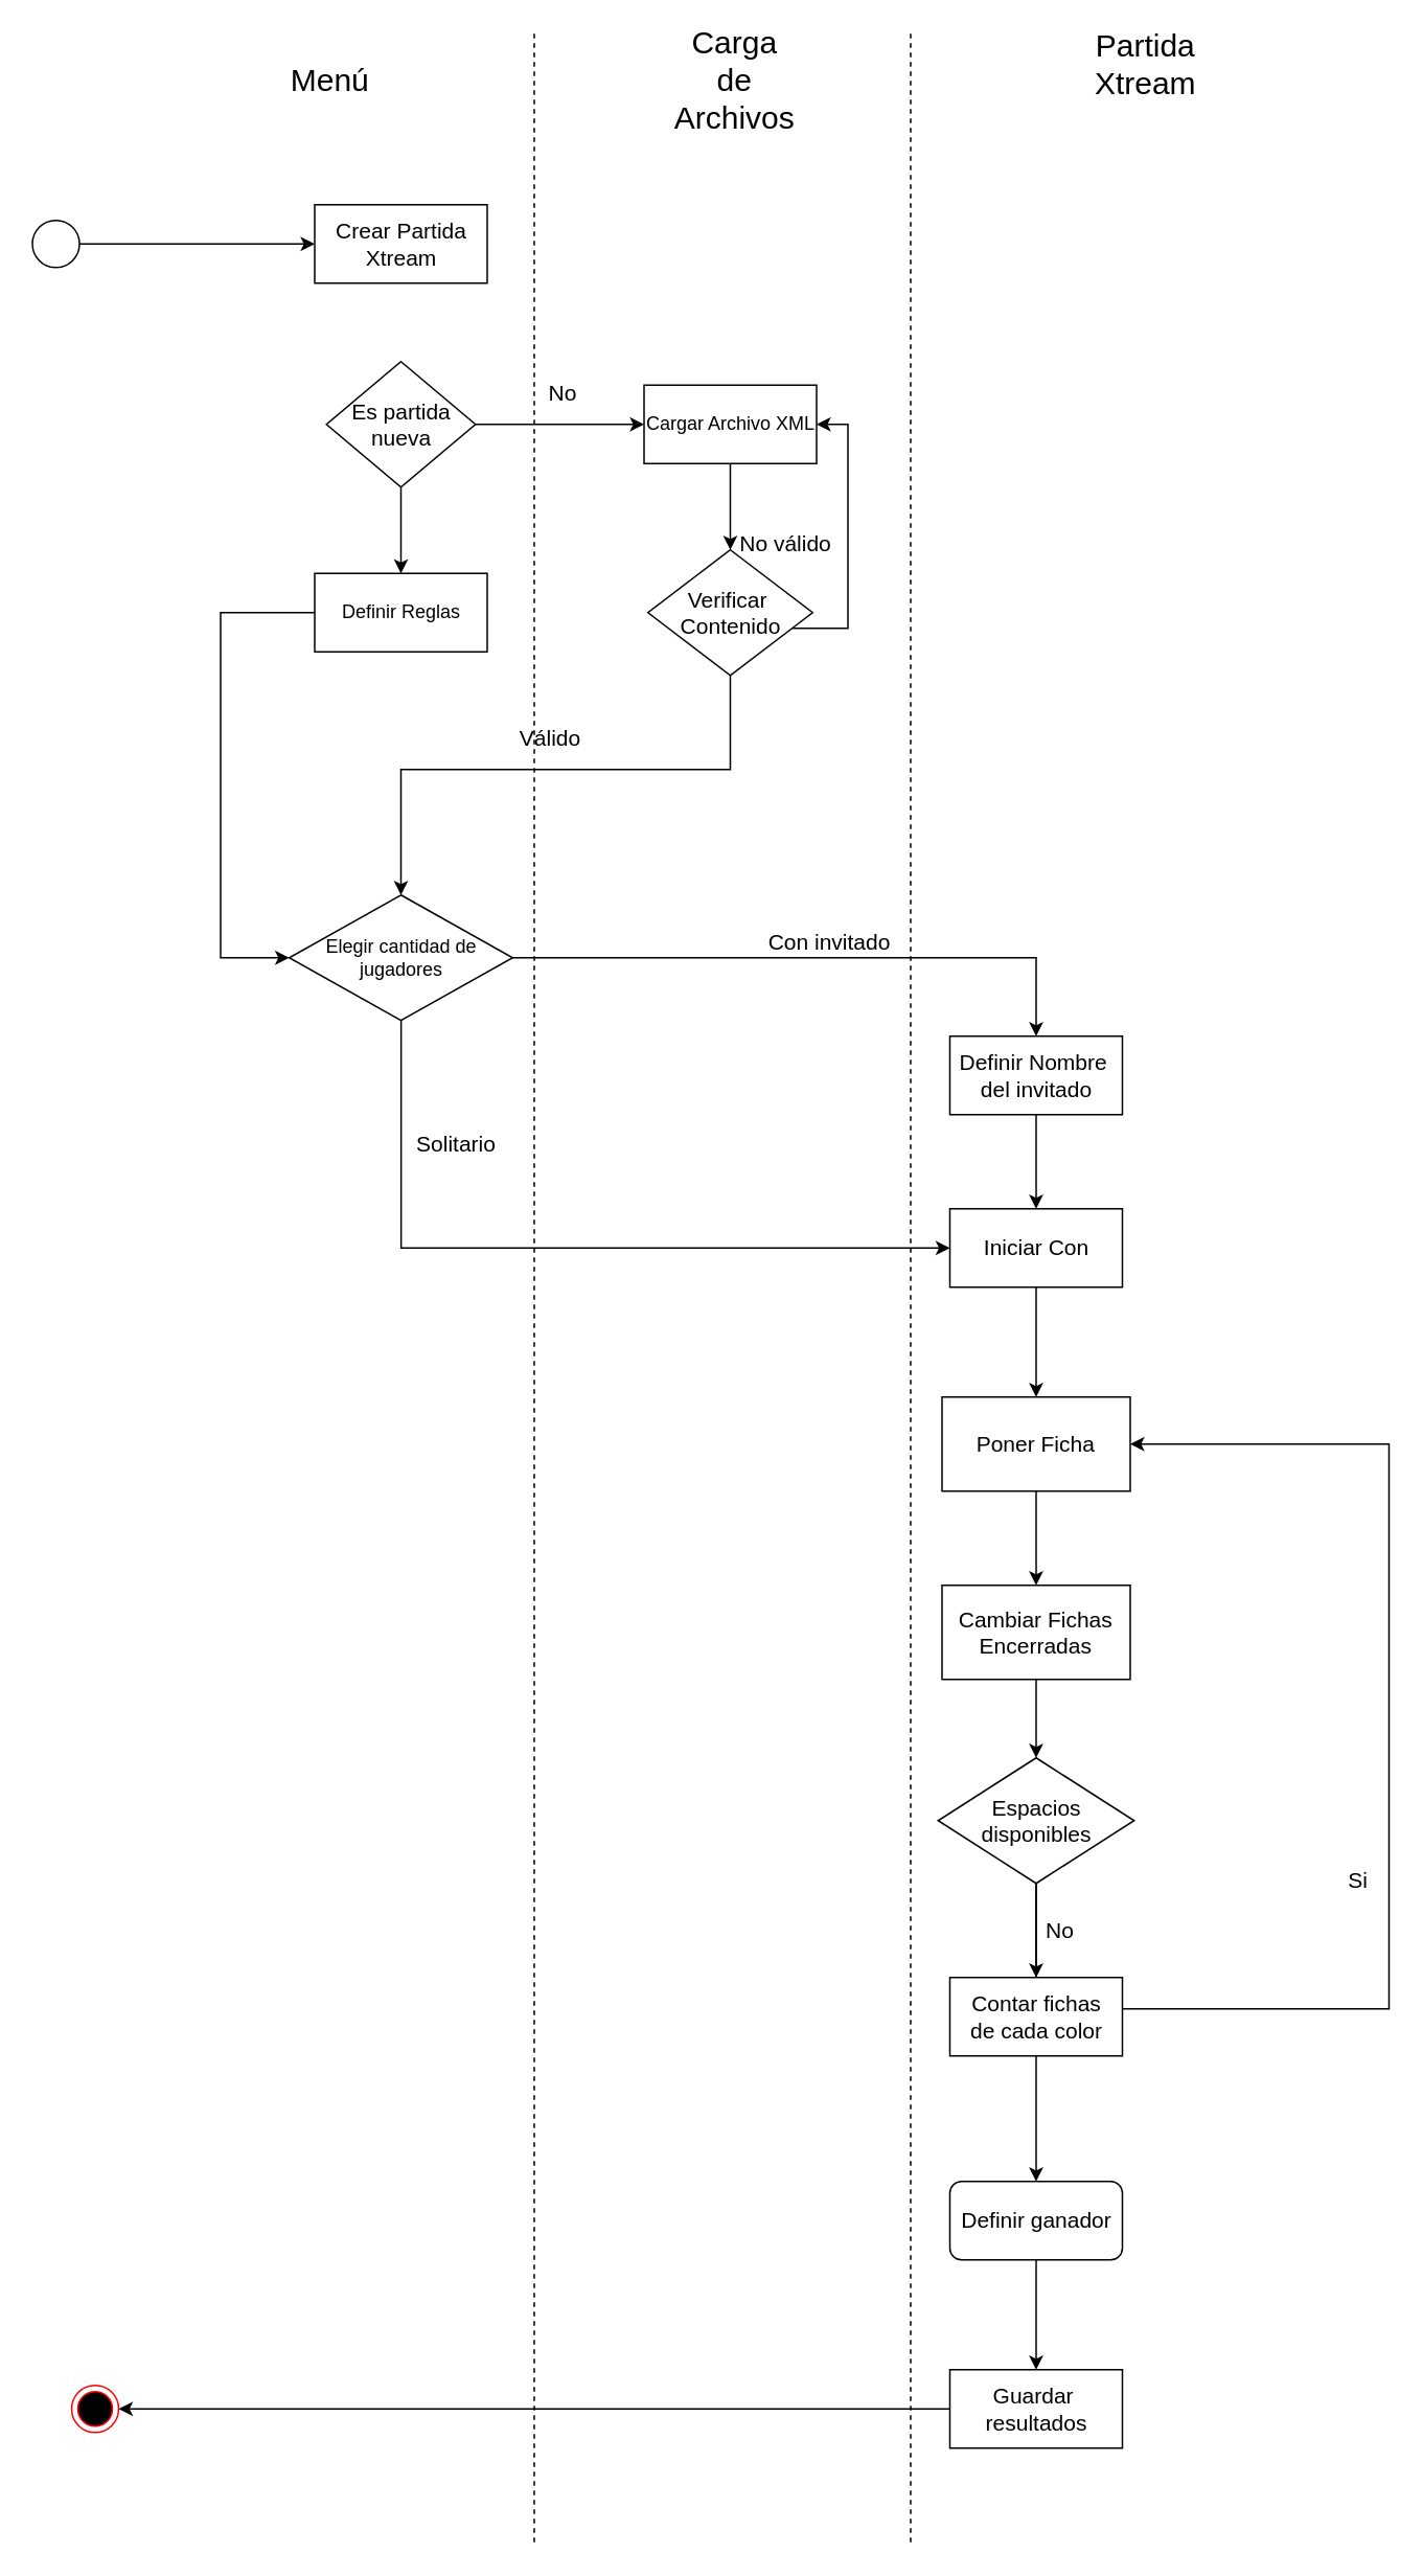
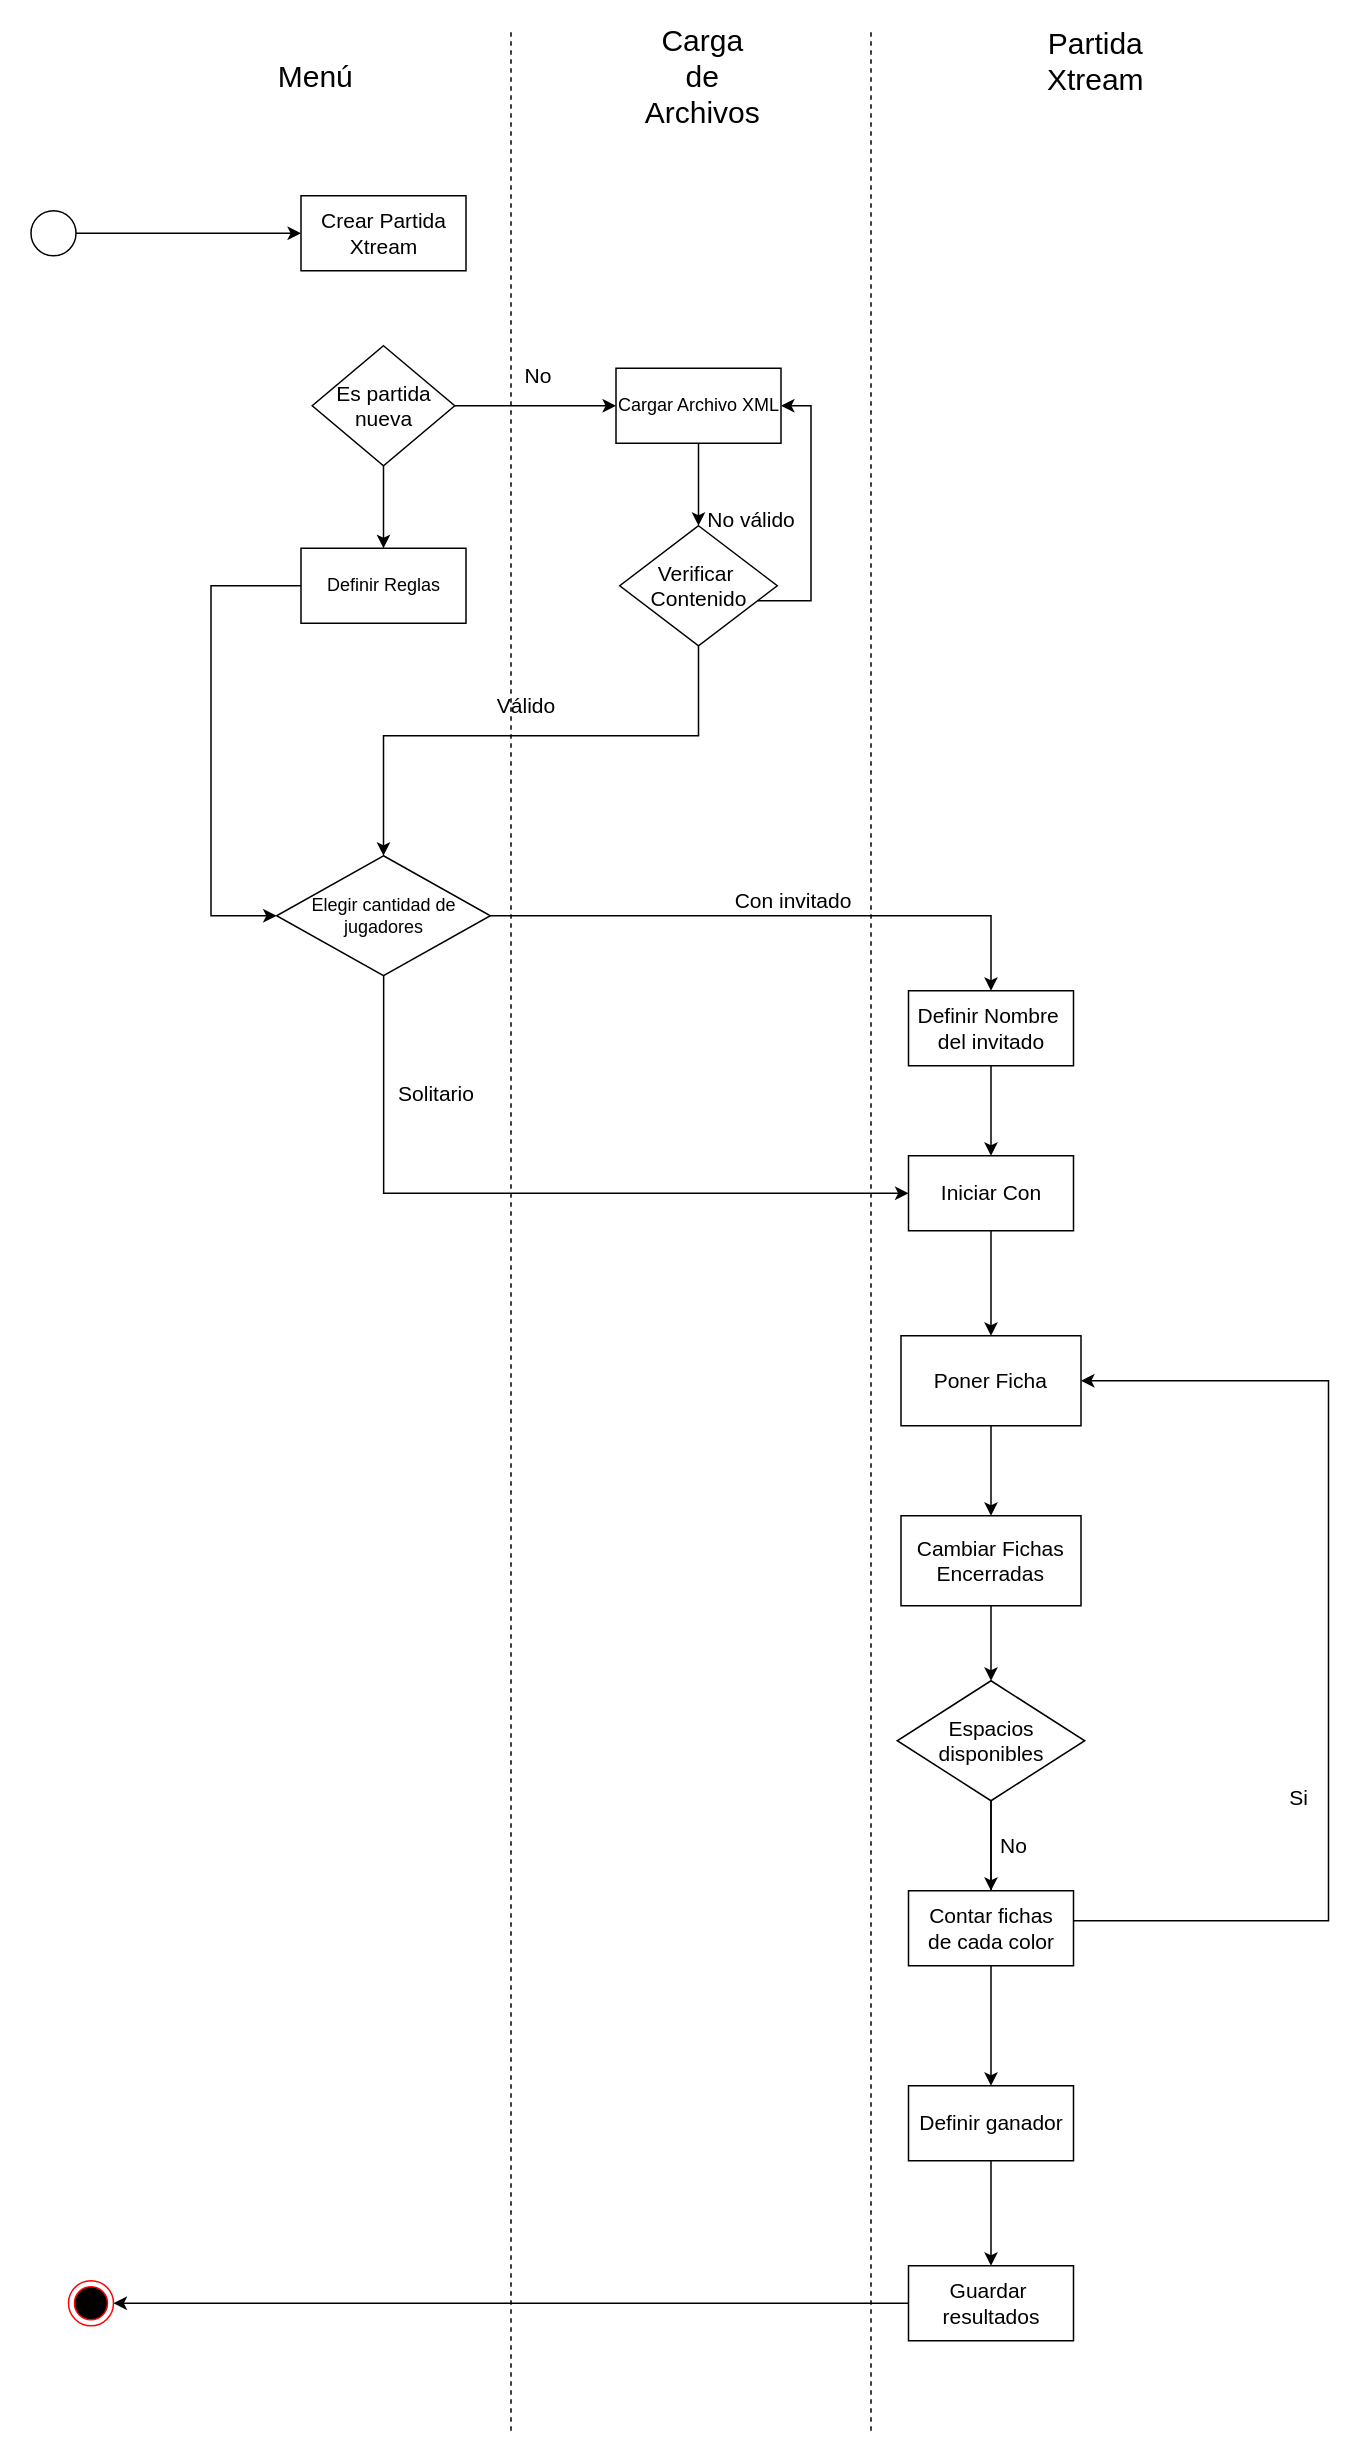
  <mxCell id="0" />
  <mxCell id="1" parent="0" />
  <mxCell id="2" style="edgeStyle=orthogonalEdgeStyle;rounded=0;orthogonalLoop=1;jettySize=auto;html=1;" edge="1" parent="1" source="3" target="18"><mxGeometry relative="1" as="geometry"><mxPoint x="192.5" y="270" as="targetPoint" /></mxGeometry></mxCell>
  <mxCell id="3" value="" style="ellipse;whiteSpace=wrap;html=1;aspect=fixed;" vertex="1" parent="1"><mxGeometry x="20" y="140" width="30" height="30" as="geometry" /></mxCell>
  <mxCell id="4" value="" style="ellipse;html=1;shape=endState;fillColor=#000000;strokeColor=#ff0000;" vertex="1" parent="1"><mxGeometry x="45" y="1520" width="30" height="30" as="geometry" /></mxCell>
  <mxCell id="5" style="edgeStyle=orthogonalEdgeStyle;rounded=0;orthogonalLoop=1;jettySize=auto;html=1;fontSize=14;" edge="1" parent="1" source="6" target="13"><mxGeometry relative="1" as="geometry" /></mxCell>
  <mxCell id="6" value="Cargar Archivo XML" style="html=1;" vertex="1" parent="1"><mxGeometry x="410" y="245" width="110" height="50" as="geometry" /></mxCell>
  <mxCell id="7" value="Solitario" style="edgeStyle=orthogonalEdgeStyle;rounded=0;orthogonalLoop=1;jettySize=auto;html=1;fontSize=14;" edge="1" parent="1" source="9" target="17"><mxGeometry x="-0.68" y="35" relative="1" as="geometry"><Array as="points"><mxPoint x="255" y="795" /></Array><mxPoint as="offset" /></mxGeometry></mxCell>
  <mxCell id="8" value="Con invitado" style="edgeStyle=orthogonalEdgeStyle;rounded=0;orthogonalLoop=1;jettySize=auto;html=1;fontSize=14;" edge="1" parent="1" source="9" target="15"><mxGeometry x="0.055" y="10" relative="1" as="geometry"><mxPoint x="675" y="610" as="sourcePoint" /><mxPoint as="offset" /></mxGeometry></mxCell>
  <mxCell id="9" value="Elegir cantidad de jugadores" style="rhombus;whiteSpace=wrap;html=1;" vertex="1" parent="1"><mxGeometry x="183.75" y="570" width="142.5" height="80" as="geometry" /></mxCell>
  <mxCell id="10" value="No" style="edgeStyle=orthogonalEdgeStyle;rounded=0;orthogonalLoop=1;jettySize=auto;html=1;fontSize=14;" edge="1" parent="1" source="20" target="6"><mxGeometry x="0.02" y="20" relative="1" as="geometry"><mxPoint x="317.5" y="270" as="sourcePoint" /><mxPoint as="offset" /></mxGeometry></mxCell>
  <mxCell id="11" value="No válido" style="edgeStyle=orthogonalEdgeStyle;rounded=0;orthogonalLoop=1;jettySize=auto;html=1;fontSize=14;" edge="1" parent="1" source="13" target="6"><mxGeometry x="-0.032" y="40" relative="1" as="geometry"><Array as="points"><mxPoint x="540" y="400" /><mxPoint x="540" y="270" /></Array><mxPoint as="offset" /></mxGeometry></mxCell>
  <mxCell id="12" value="Válido" style="edgeStyle=orthogonalEdgeStyle;rounded=0;orthogonalLoop=1;jettySize=auto;html=1;fontSize=14;" edge="1" parent="1" source="13" target="9"><mxGeometry y="-20" relative="1" as="geometry"><Array as="points"><mxPoint x="465" y="490" /><mxPoint x="255" y="490" /></Array><mxPoint as="offset" /></mxGeometry></mxCell>
  <mxCell id="13" value="Verificar&amp;nbsp;&lt;br&gt;Contenido" style="rhombus;whiteSpace=wrap;html=1;fontSize=14;" vertex="1" parent="1"><mxGeometry x="412.5" y="350" width="105" height="80" as="geometry" /></mxCell>
  <mxCell id="14" style="edgeStyle=orthogonalEdgeStyle;rounded=0;orthogonalLoop=1;jettySize=auto;html=1;fontSize=14;" edge="1" parent="1" source="15" target="17"><mxGeometry relative="1" as="geometry" /></mxCell>
  <mxCell id="15" value="Definir Nombre&amp;nbsp;&lt;br&gt;del invitado" style="html=1;fontSize=14;" vertex="1" parent="1"><mxGeometry x="605" y="660" width="110" height="50" as="geometry" /></mxCell>
  <mxCell id="16" style="edgeStyle=orthogonalEdgeStyle;rounded=0;orthogonalLoop=1;jettySize=auto;html=1;fontSize=14;" edge="1" parent="1" source="17" target="22"><mxGeometry relative="1" as="geometry" /></mxCell>
  <mxCell id="17" value="Iniciar Con" style="html=1;fontSize=14;" vertex="1" parent="1"><mxGeometry x="605" y="770" width="110" height="50" as="geometry" /></mxCell>
  <mxCell id="18" value="Crear Partida &lt;br&gt;Xtream" style="html=1;fontSize=14;" vertex="1" parent="1"><mxGeometry x="200" y="130" width="110" height="50" as="geometry" /></mxCell>
  <mxCell id="19" style="edgeStyle=orthogonalEdgeStyle;rounded=0;orthogonalLoop=1;jettySize=auto;html=1;" edge="1" parent="1" source="20" target="40"><mxGeometry relative="1" as="geometry" /></mxCell>
  <mxCell id="20" value="Es partida nueva" style="rhombus;whiteSpace=wrap;html=1;fontSize=14;" vertex="1" parent="1"><mxGeometry x="207.5" y="230" width="95" height="80" as="geometry" /></mxCell>
  <mxCell id="21" style="edgeStyle=orthogonalEdgeStyle;rounded=0;orthogonalLoop=1;jettySize=auto;html=1;fontSize=14;" edge="1" parent="1" source="22" target="24"><mxGeometry relative="1" as="geometry" /></mxCell>
  <mxCell id="22" value="Poner Ficha" style="rounded=0;whiteSpace=wrap;html=1;fontSize=14;" vertex="1" parent="1"><mxGeometry x="600" y="890" width="120" height="60" as="geometry" /></mxCell>
  <mxCell id="23" style="edgeStyle=orthogonalEdgeStyle;rounded=0;orthogonalLoop=1;jettySize=auto;html=1;fontSize=14;" edge="1" parent="1" source="24" target="27"><mxGeometry relative="1" as="geometry"><mxPoint x="660" y="1150" as="targetPoint" /></mxGeometry></mxCell>
  <mxCell id="24" value="Cambiar Fichas&lt;br&gt;Encerradas" style="rounded=0;whiteSpace=wrap;html=1;fontSize=14;" vertex="1" parent="1"><mxGeometry x="600" y="1010" width="120" height="60" as="geometry" /></mxCell>
  <mxCell id="25" value="Si" style="edgeStyle=orthogonalEdgeStyle;rounded=0;orthogonalLoop=1;jettySize=auto;html=1;fontSize=14;" edge="1" parent="1" source="27" target="22"><mxGeometry x="-0.067" y="20" relative="1" as="geometry"><mxPoint x="825" y="1280" as="targetPoint" /><Array as="points"><mxPoint x="885" y="1280" /><mxPoint x="885" y="920" /></Array><mxPoint as="offset" /></mxGeometry></mxCell>
  <mxCell id="26" value="No" style="edgeStyle=orthogonalEdgeStyle;rounded=0;orthogonalLoop=1;jettySize=auto;html=1;fontSize=14;" edge="1" parent="1" source="27" target="29"><mxGeometry y="15" relative="1" as="geometry"><mxPoint as="offset" /></mxGeometry></mxCell>
  <mxCell id="27" value="Espacios&lt;br&gt;disponibles" style="rhombus;whiteSpace=wrap;html=1;fontSize=14;" vertex="1" parent="1"><mxGeometry x="597.5" y="1120" width="125" height="80" as="geometry" /></mxCell>
  <mxCell id="28" style="edgeStyle=orthogonalEdgeStyle;rounded=0;orthogonalLoop=1;jettySize=auto;html=1;fontSize=14;" edge="1" parent="1" source="29" target="31"><mxGeometry relative="1" as="geometry" /></mxCell>
  <mxCell id="29" value="Contar fichas&lt;br&gt;de cada color" style="html=1;fontSize=14;" vertex="1" parent="1"><mxGeometry x="605" y="1260" width="110" height="50" as="geometry" /></mxCell>
  <mxCell id="30" style="edgeStyle=orthogonalEdgeStyle;rounded=0;orthogonalLoop=1;jettySize=auto;html=1;fontSize=14;" edge="1" parent="1" source="31" target="33"><mxGeometry relative="1" as="geometry" /></mxCell>
- <mxCell id="31" value="Definir ganador" style="html=1;fontSize=14;rounded=1;" vertex="1" parent="1"><mxGeometry x="605" y="1390" width="110" height="50" as="geometry" /></mxCell>
+ <mxCell id="31" value="Definir ganador" style="html=1;fontSize=14;" vertex="1" parent="1"><mxGeometry x="605" y="1390" width="110" height="50" as="geometry" /></mxCell>
  <mxCell id="32" style="edgeStyle=orthogonalEdgeStyle;rounded=0;orthogonalLoop=1;jettySize=auto;html=1;fontSize=14;" edge="1" parent="1" source="33" target="4"><mxGeometry relative="1" as="geometry" /></mxCell>
  <mxCell id="33" value="Guardar&amp;nbsp;&lt;br&gt;resultados" style="html=1;fontSize=14;" vertex="1" parent="1"><mxGeometry x="605" y="1510" width="110" height="50" as="geometry" /></mxCell>
  <mxCell id="34" value="" style="endArrow=none;dashed=1;html=1;fontSize=14;" edge="1" parent="1"><mxGeometry width="50" height="50" relative="1" as="geometry"><mxPoint x="340" y="1620" as="sourcePoint" /><mxPoint x="340" y="20" as="targetPoint" /></mxGeometry></mxCell>
  <mxCell id="35" value="" style="endArrow=none;dashed=1;html=1;fontSize=14;" edge="1" parent="1"><mxGeometry width="50" height="50" relative="1" as="geometry"><mxPoint x="580" y="1620" as="sourcePoint" /><mxPoint x="580" y="20" as="targetPoint" /></mxGeometry></mxCell>
  <mxCell id="36" value="Menú" style="text;html=1;strokeColor=none;fillColor=none;align=center;verticalAlign=middle;whiteSpace=wrap;rounded=0;fontSize=20;" vertex="1" parent="1"><mxGeometry x="190" y="40" width="40" height="20" as="geometry" /></mxCell>
  <mxCell id="37" value="Carga&lt;br&gt;de Archivos" style="text;html=1;strokeColor=none;fillColor=none;align=center;verticalAlign=middle;whiteSpace=wrap;rounded=0;fontSize=20;" vertex="1" parent="1"><mxGeometry x="447.5" y="40" width="40" height="20" as="geometry" /></mxCell>
  <mxCell id="38" value="Partida&lt;br&gt;Xtream" style="text;html=1;strokeColor=none;fillColor=none;align=center;verticalAlign=middle;whiteSpace=wrap;rounded=0;fontSize=20;" vertex="1" parent="1"><mxGeometry x="710" y="30" width="40" height="20" as="geometry" /></mxCell>
  <mxCell id="39" style="edgeStyle=orthogonalEdgeStyle;rounded=0;orthogonalLoop=1;jettySize=auto;html=1;" edge="1" parent="1" source="40" target="9"><mxGeometry relative="1" as="geometry"><Array as="points"><mxPoint x="140" y="390" /><mxPoint x="140" y="610" /></Array></mxGeometry></mxCell>
  <mxCell id="40" value="Definir Reglas" style="html=1;" vertex="1" parent="1"><mxGeometry x="200" y="365" width="110" height="50" as="geometry" /></mxCell>
